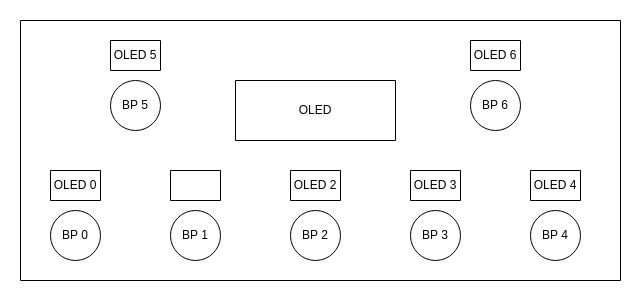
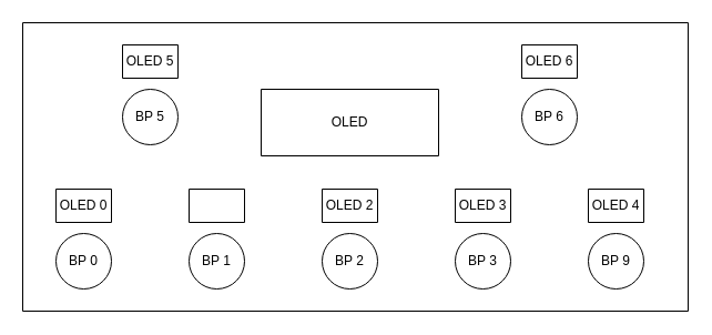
  <mxCell id="0" />
  <mxCell id="1" parent="0" />
  <mxCell id="2" value="" style="verticalLabelPosition=bottom;verticalAlign=top;html=1;shape=mxgraph.basic.rect;fillColor2=none;strokeWidth=1;size=20;indent=5;align=left;" vertex="1" parent="1"><mxGeometry x="20" y="20" width="600" height="260" as="geometry" /></mxCell>
  <mxCell id="3" value="" style="verticalLabelPosition=bottom;verticalAlign=top;html=1;shape=mxgraph.basic.rect;fillColor2=none;strokeWidth=1;size=20;indent=5;align=left;" vertex="1" parent="1"><mxGeometry x="50" y="170" width="50" height="30" as="geometry" /></mxCell>
  <mxCell id="4" value="OLED 0" style="text;html=1;strokeColor=none;fillColor=none;align=center;verticalAlign=middle;whiteSpace=wrap;rounded=0;" vertex="1" parent="1"><mxGeometry x="50" y="170" width="50" height="30" as="geometry" /></mxCell>
  <mxCell id="5" value="" style="ellipse;whiteSpace=wrap;html=1;strokeColor=#000000;align=left;gradientColor=#ffffff;" vertex="1" parent="1"><mxGeometry x="50" y="210" width="50" height="50" as="geometry" /></mxCell>
  <mxCell id="6" value="BP 0" style="text;html=1;strokeColor=none;fillColor=none;align=center;verticalAlign=middle;whiteSpace=wrap;rounded=0;" vertex="1" parent="1"><mxGeometry x="50" y="225" width="50" height="20" as="geometry" /></mxCell>
  <mxCell id="7" value="" style="verticalLabelPosition=bottom;verticalAlign=top;html=1;shape=mxgraph.basic.rect;fillColor2=none;strokeWidth=1;size=20;indent=5;align=left;" vertex="1" parent="1"><mxGeometry x="170" y="170" width="50" height="30" as="geometry" /></mxCell>
  <mxCell id="8" value="" style="ellipse;whiteSpace=wrap;html=1;strokeColor=#000000;align=left;gradientColor=#ffffff;" vertex="1" parent="1"><mxGeometry x="170" y="210" width="50" height="50" as="geometry" /></mxCell>
  <mxCell id="9" value="BP 1" style="text;html=1;strokeColor=none;fillColor=none;align=center;verticalAlign=middle;whiteSpace=wrap;rounded=0;" vertex="1" parent="1"><mxGeometry x="170" y="225" width="50" height="20" as="geometry" /></mxCell>
  <mxCell id="10" value="" style="verticalLabelPosition=bottom;verticalAlign=top;html=1;shape=mxgraph.basic.rect;fillColor2=none;strokeWidth=1;size=20;indent=5;align=left;" vertex="1" parent="1"><mxGeometry x="290" y="170" width="50" height="30" as="geometry" /></mxCell>
  <mxCell id="11" value="OLED 2" style="text;html=1;strokeColor=none;fillColor=none;align=center;verticalAlign=middle;whiteSpace=wrap;rounded=0;" vertex="1" parent="1"><mxGeometry x="290" y="170" width="50" height="30" as="geometry" /></mxCell>
  <mxCell id="12" value="" style="ellipse;whiteSpace=wrap;html=1;strokeColor=#000000;align=left;gradientColor=#ffffff;" vertex="1" parent="1"><mxGeometry x="290" y="210" width="50" height="50" as="geometry" /></mxCell>
  <mxCell id="13" value="BP 2" style="text;html=1;strokeColor=none;fillColor=none;align=center;verticalAlign=middle;whiteSpace=wrap;rounded=0;" vertex="1" parent="1"><mxGeometry x="290" y="225" width="50" height="20" as="geometry" /></mxCell>
  <mxCell id="14" value="" style="verticalLabelPosition=bottom;verticalAlign=top;html=1;shape=mxgraph.basic.rect;fillColor2=none;strokeWidth=1;size=20;indent=5;align=left;" vertex="1" parent="1"><mxGeometry x="410" y="170" width="50" height="30" as="geometry" /></mxCell>
  <mxCell id="15" value="OLED 3" style="text;html=1;strokeColor=none;fillColor=none;align=center;verticalAlign=middle;whiteSpace=wrap;rounded=0;" vertex="1" parent="1"><mxGeometry x="410" y="170" width="50" height="30" as="geometry" /></mxCell>
  <mxCell id="16" value="" style="ellipse;whiteSpace=wrap;html=1;strokeColor=#000000;align=left;gradientColor=#ffffff;" vertex="1" parent="1"><mxGeometry x="410" y="210" width="50" height="50" as="geometry" /></mxCell>
  <mxCell id="17" value="BP 3" style="text;html=1;strokeColor=none;fillColor=none;align=center;verticalAlign=middle;whiteSpace=wrap;rounded=0;" vertex="1" parent="1"><mxGeometry x="410" y="225" width="50" height="20" as="geometry" /></mxCell>
  <mxCell id="18" value="" style="verticalLabelPosition=bottom;verticalAlign=top;html=1;shape=mxgraph.basic.rect;fillColor2=none;strokeWidth=1;size=20;indent=5;align=left;" vertex="1" parent="1"><mxGeometry x="530" y="170" width="50" height="30" as="geometry" /></mxCell>
  <mxCell id="19" value="OLED 4" style="text;html=1;strokeColor=none;fillColor=none;align=center;verticalAlign=middle;whiteSpace=wrap;rounded=0;" vertex="1" parent="1"><mxGeometry x="530" y="170" width="50" height="30" as="geometry" /></mxCell>
  <mxCell id="20" value="" style="ellipse;whiteSpace=wrap;html=1;strokeColor=#000000;align=left;gradientColor=#ffffff;" vertex="1" parent="1"><mxGeometry x="530" y="210" width="50" height="50" as="geometry" /></mxCell>
- <mxCell id="21" value="BP 4" style="text;html=1;strokeColor=none;fillColor=none;align=center;verticalAlign=middle;whiteSpace=wrap;rounded=0;" vertex="1" parent="1"><mxGeometry x="530" y="225" width="50" height="20" as="geometry" /></mxCell>
+ <mxCell id="21" value="BP 9" style="text;html=1;strokeColor=none;fillColor=none;align=center;verticalAlign=middle;whiteSpace=wrap;rounded=0;" vertex="1" parent="1"><mxGeometry x="530" y="225" width="50" height="20" as="geometry" /></mxCell>
  <mxCell id="22" value="" style="verticalLabelPosition=bottom;verticalAlign=top;html=1;shape=mxgraph.basic.rect;fillColor2=none;strokeWidth=1;size=20;indent=5;align=left;" vertex="1" parent="1"><mxGeometry x="110" y="40" width="50" height="30" as="geometry" /></mxCell>
  <mxCell id="23" value="OLED 5" style="text;html=1;strokeColor=none;fillColor=none;align=center;verticalAlign=middle;whiteSpace=wrap;rounded=0;" vertex="1" parent="1"><mxGeometry x="110" y="40" width="50" height="30" as="geometry" /></mxCell>
  <mxCell id="24" value="" style="ellipse;whiteSpace=wrap;html=1;strokeColor=#000000;align=left;gradientColor=#ffffff;" vertex="1" parent="1"><mxGeometry x="110" y="80" width="50" height="50" as="geometry" /></mxCell>
  <mxCell id="25" value="BP 5" style="text;html=1;strokeColor=none;fillColor=none;align=center;verticalAlign=middle;whiteSpace=wrap;rounded=0;" vertex="1" parent="1"><mxGeometry x="110" y="95" width="50" height="20" as="geometry" /></mxCell>
  <mxCell id="26" value="" style="verticalLabelPosition=bottom;verticalAlign=top;html=1;shape=mxgraph.basic.rect;fillColor2=none;strokeWidth=1;size=20;indent=5;align=left;" vertex="1" parent="1"><mxGeometry x="470" y="40" width="50" height="30" as="geometry" /></mxCell>
  <mxCell id="27" value="OLED 6" style="text;html=1;strokeColor=none;fillColor=none;align=center;verticalAlign=middle;whiteSpace=wrap;rounded=0;" vertex="1" parent="1"><mxGeometry x="470" y="40" width="50" height="30" as="geometry" /></mxCell>
  <mxCell id="28" value="" style="ellipse;whiteSpace=wrap;html=1;strokeColor=#000000;align=left;gradientColor=#ffffff;" vertex="1" parent="1"><mxGeometry x="470" y="80" width="50" height="50" as="geometry" /></mxCell>
  <mxCell id="29" value="BP 6" style="text;html=1;strokeColor=none;fillColor=none;align=center;verticalAlign=middle;whiteSpace=wrap;rounded=0;" vertex="1" parent="1"><mxGeometry x="470" y="95" width="50" height="20" as="geometry" /></mxCell>
  <mxCell id="30" value="" style="verticalLabelPosition=bottom;verticalAlign=top;html=1;shape=mxgraph.basic.rect;fillColor2=none;strokeWidth=1;size=20;indent=5;align=left;" vertex="1" parent="1"><mxGeometry x="235" y="80" width="160" height="60" as="geometry" /></mxCell>
  <mxCell id="31" value="OLED" style="text;html=1;strokeColor=none;fillColor=none;align=center;verticalAlign=middle;whiteSpace=wrap;rounded=0;" vertex="1" parent="1"><mxGeometry x="235" y="80" width="160" height="60" as="geometry" /></mxCell>
